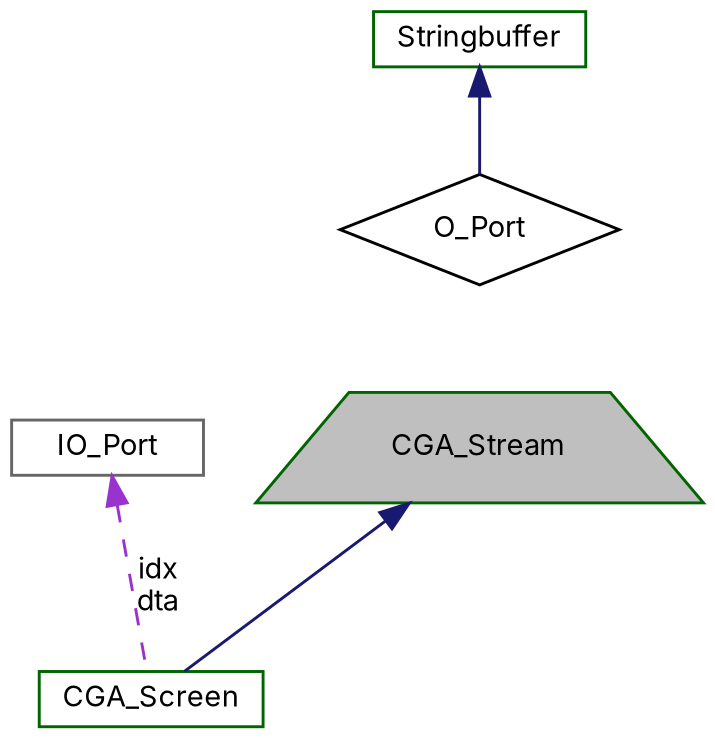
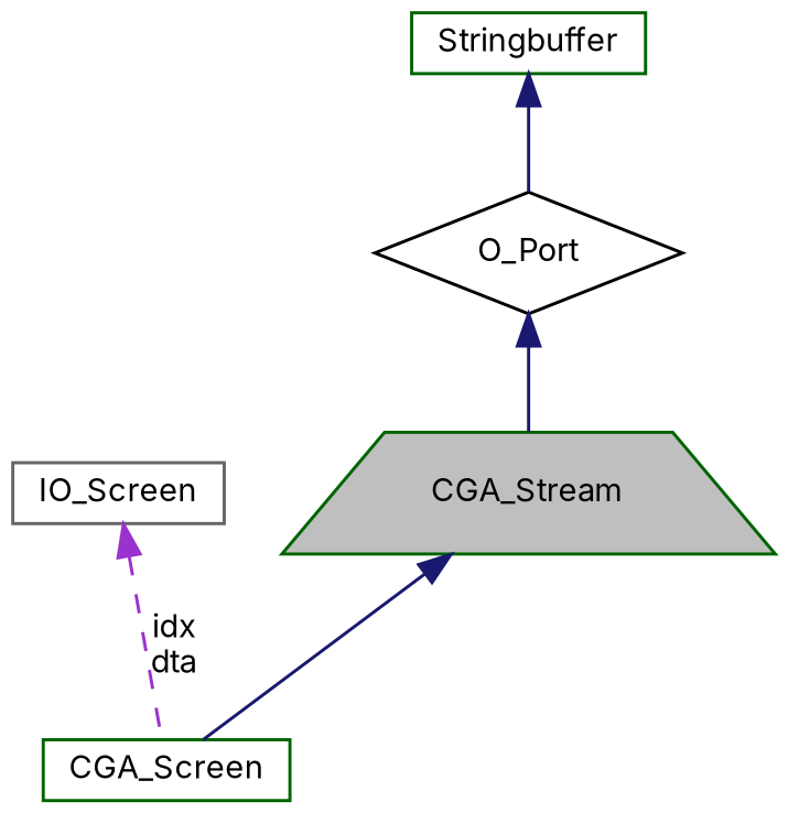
  digraph {
    fontname=Inter
    node [color=darkgreen fontname=Inter fontsize=10 shape=box]
    edge [color=midnightblue dir=back fontname=Inter fontsize=10 labelfontname=FreeSans labelfontsize=10 style=solid]
    n1 [fillcolor=grey75 fontcolor=black height=0.2 label=CGA_Stream shape=trapezium style=filled width=0.4]
    n2 [height=0.2 label=CGA_Screen width=0.4]
    n3 [color=black height=0.2 label=O_Port shape=diamond width=0.4]
    n4 [height=0.2 label=Stringbuffer width=0.4]
-   n5 [color=gray40 height=0.2 label=IO_Port width=0.4]
+   n5 [color=gray40 height=0.2 label=IO_Screen width=0.4]
    n1 -> n2
+   n3 -> n1
    n4 -> n3
    n5 -> n2 [color=darkorchid3 label="idx\ndta" style=dashed]
  }
